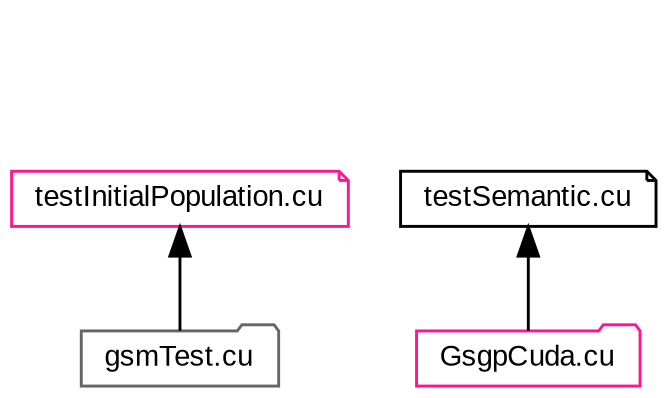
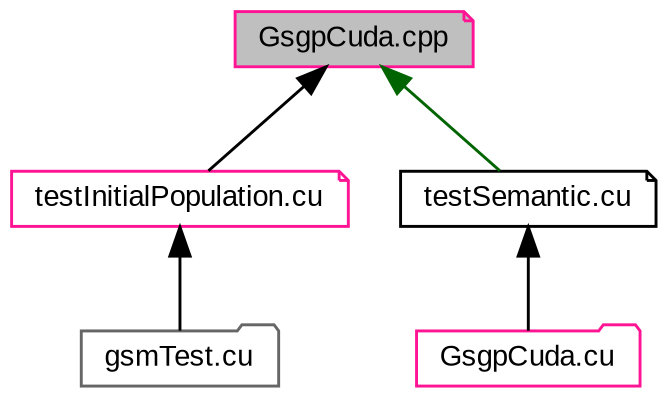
  digraph {
    fontname="Liberation Sans"
    node [color=deeppink fillcolor=white fontname="Liberation Sans" fontsize=10 shape=note style=filled]
    edge [color=black dir=back fontname="Liberation Sans" fontsize=10 labelfontname=Helvetica labelfontsize=10 style=solid]
+   n1 [fillcolor=grey75 fontcolor=black height=0.2 label="GsgpCuda.cpp" width=0.4]
    n2 [height=0.2 label="testInitialPopulation.cu" width=0.4]
    n3 [color=black height=0.2 label="testSemantic.cu" width=0.4]
    n4 [height=0.2 label="GsgpCuda.cu" shape=folder width=0.4]
    n5 [color=gray40 height=0.2 label="gsmTest.cu" shape=folder width=0.4]
+   n1 -> n2
+   n1 -> n3 [color=darkgreen]
    n2 -> n5
    n3 -> n4
  }
